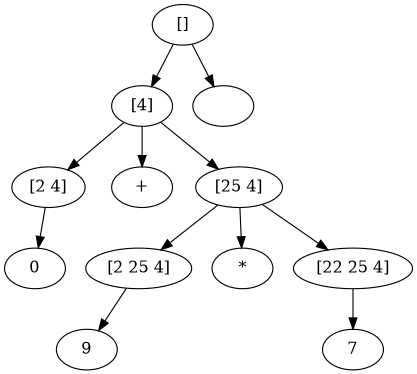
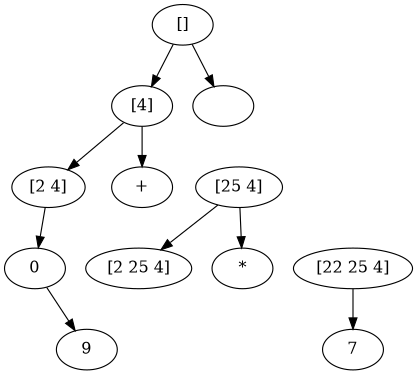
  digraph {
    n1 [label="[]"]
    n2 [label="[4]"]
    n3 [label="\n"]
    n4 [label="[2 4]"]
    n5 [label="+"]
    n6 [label="[25 4]"]
    n7 [label=0]
    n8 [label="[2 25 4]"]
    n9 [label="*"]
    n10 [label="[22 25 4]"]
    n11 [label=9]
    n12 [label=7]
    n1 -> n2
    n1 -> n3
    n2 -> n4
    n2 -> n5
-   n2 -> n6
    n4 -> n7
    n6 -> n8
    n6 -> n9
-   n6 -> n10
-   n8 -> n11
+   n7 -> n11
    n10 -> n12
  }
